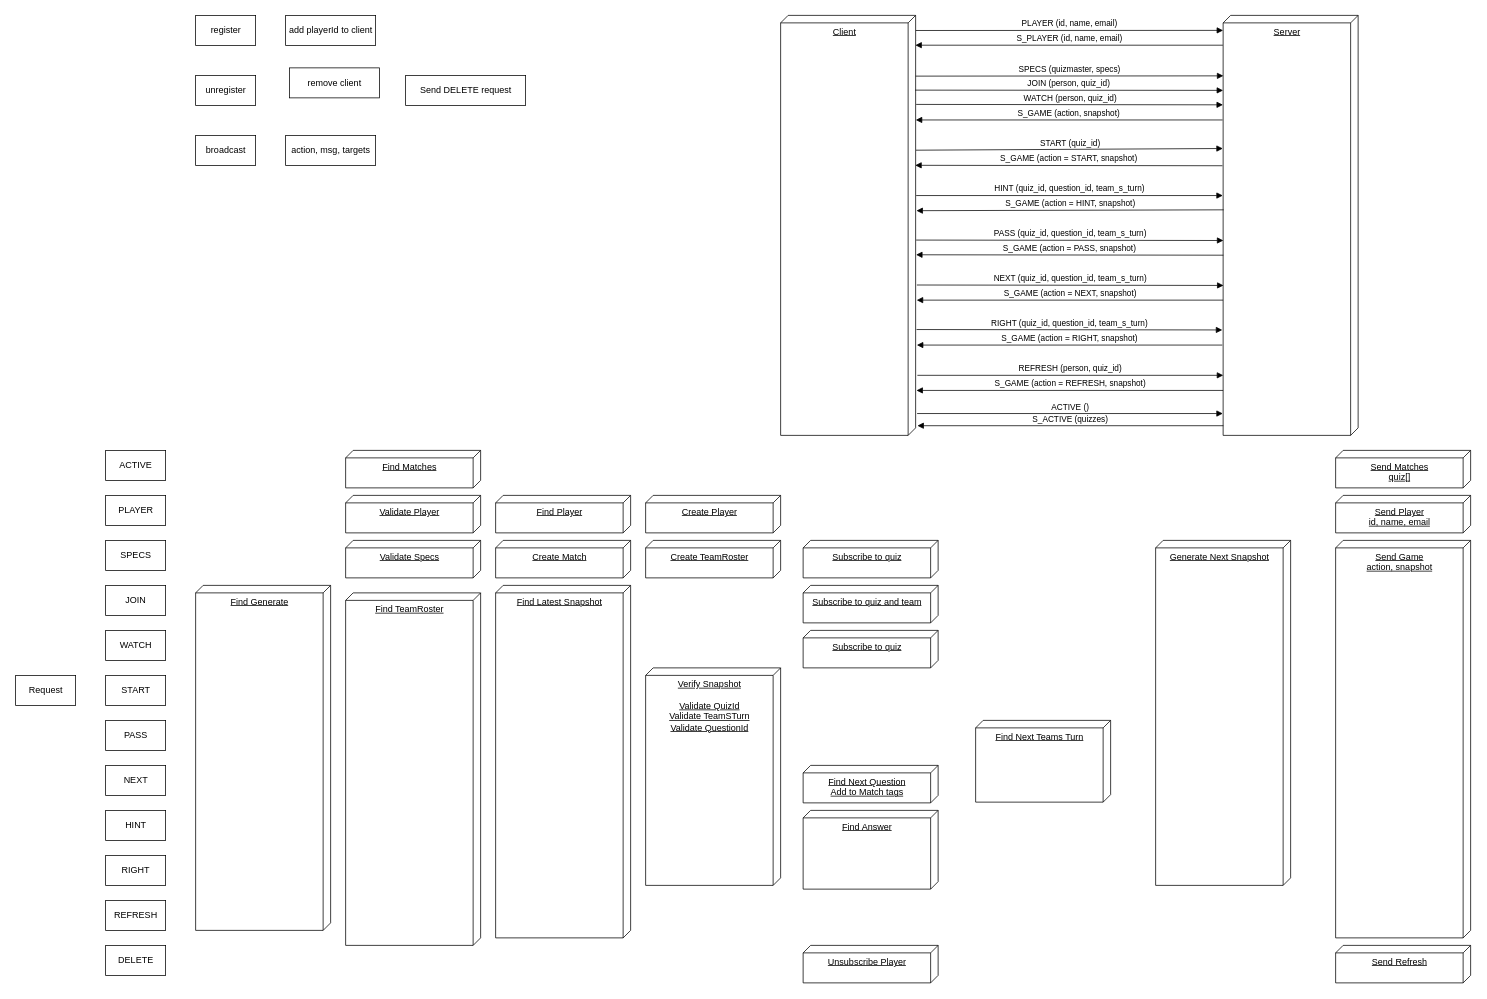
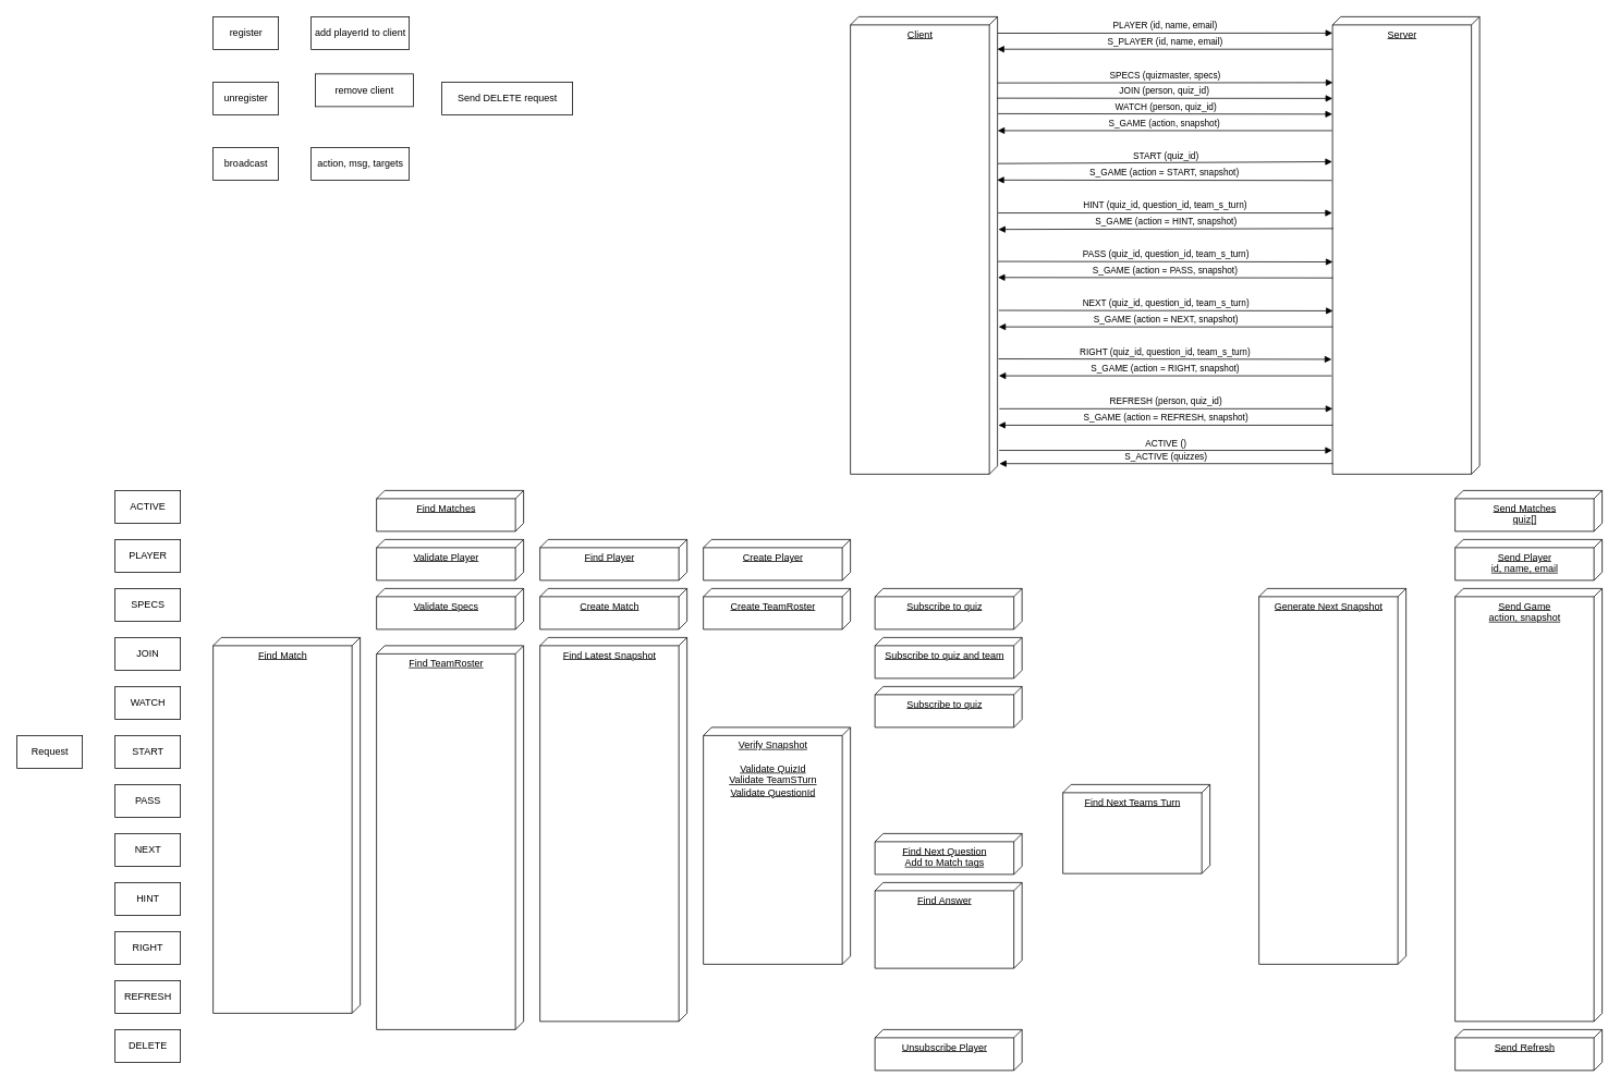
  <mxCell id="0" />
  <mxCell id="1" parent="0" />
  <mxCell id="2" value="PLAYER (id, name, email)" style="html=1;verticalAlign=bottom;endArrow=block;exitX=0.036;exitY=0;exitDx=0;exitDy=0;exitPerimeter=0;" edge="1" parent="1" source="4"><mxGeometry width="80" relative="1" as="geometry"><mxPoint x="1230" y="50" as="sourcePoint" /><mxPoint x="1630" y="40" as="targetPoint" /></mxGeometry></mxCell>
  <mxCell id="3" value="Server" style="verticalAlign=top;align=center;spacingTop=8;spacingLeft=2;spacingRight=12;shape=cube;size=10;direction=south;fontStyle=4;html=1;" vertex="1" parent="1"><mxGeometry x="1630" y="20" width="180" height="560" as="geometry" /></mxCell>
  <mxCell id="4" value="Client" style="verticalAlign=top;align=center;spacingTop=8;spacingLeft=2;spacingRight=12;shape=cube;size=10;direction=south;fontStyle=4;html=1;" vertex="1" parent="1"><mxGeometry x="1040" y="20" width="180" height="560" as="geometry" /></mxCell>
  <mxCell id="5" value="S_PLAYER (id, name, email)" style="html=1;verticalAlign=bottom;endArrow=block;entryX=0.071;entryY=0.002;entryDx=0;entryDy=0;entryPerimeter=0;exitX=0.071;exitY=1.002;exitDx=0;exitDy=0;exitPerimeter=0;" edge="1" parent="1" source="3" target="4"><mxGeometry width="80" relative="1" as="geometry"><mxPoint x="1628" y="68" as="sourcePoint" /><mxPoint x="1530" y="30" as="targetPoint" /></mxGeometry></mxCell>
  <mxCell id="6" value="SPECS (quizmaster, specs)" style="html=1;verticalAlign=bottom;endArrow=block;entryX=0.144;entryY=0.998;entryDx=0;entryDy=0;entryPerimeter=0;" edge="1" parent="1" target="3"><mxGeometry width="80" relative="1" as="geometry"><mxPoint x="1220" y="101" as="sourcePoint" /><mxPoint x="1640" y="60" as="targetPoint" /></mxGeometry></mxCell>
  <mxCell id="7" value="S_GAME (action, snapshot)" style="html=1;verticalAlign=bottom;endArrow=block;entryX=0.249;entryY=-0.001;entryDx=0;entryDy=0;entryPerimeter=0;exitX=0.249;exitY=1.004;exitDx=0;exitDy=0;exitPerimeter=0;" edge="1" parent="1" source="3" target="4"><mxGeometry width="80" relative="1" as="geometry"><mxPoint x="1629" y="180" as="sourcePoint" /><mxPoint x="1220" y="180" as="targetPoint" /></mxGeometry></mxCell>
  <mxCell id="8" value="JOIN (person, quiz_id)" style="html=1;verticalAlign=bottom;endArrow=block;exitX=0.178;exitY=0.003;exitDx=0;exitDy=0;exitPerimeter=0;" edge="1" parent="1" source="4"><mxGeometry width="80" relative="1" as="geometry"><mxPoint x="1225" y="130" as="sourcePoint" /><mxPoint x="1630" y="120" as="targetPoint" /></mxGeometry></mxCell>
  <mxCell id="9" value="WATCH (person, quiz_id)" style="html=1;verticalAlign=bottom;endArrow=block;exitX=0.212;exitY=-0.004;exitDx=0;exitDy=0;exitPerimeter=0;entryX=0.213;entryY=1.001;entryDx=0;entryDy=0;entryPerimeter=0;" edge="1" parent="1" source="4" target="3"><mxGeometry width="80" relative="1" as="geometry"><mxPoint x="1229.46" y="129.68" as="sourcePoint" /><mxPoint x="1640" y="130" as="targetPoint" /></mxGeometry></mxCell>
  <mxCell id="10" value="S_GAME (action = START, snapshot)" style="html=1;verticalAlign=bottom;endArrow=block;entryX=0.357;entryY=0.003;entryDx=0;entryDy=0;entryPerimeter=0;exitX=0.358;exitY=1.005;exitDx=0;exitDy=0;exitPerimeter=0;" edge="1" parent="1" source="3" target="4"><mxGeometry width="80" relative="1" as="geometry"><mxPoint x="1639.28" y="169.44" as="sourcePoint" /><mxPoint x="1230.18" y="169.44" as="targetPoint" /></mxGeometry></mxCell>
  <mxCell id="11" value="START (quiz_id)" style="html=1;verticalAlign=bottom;endArrow=block;exitX=0.321;exitY=-0.003;exitDx=0;exitDy=0;exitPerimeter=0;entryX=0.317;entryY=1.002;entryDx=0;entryDy=0;entryPerimeter=0;" edge="1" parent="1" source="4" target="3"><mxGeometry width="80" relative="1" as="geometry"><mxPoint x="1230.72" y="148.72" as="sourcePoint" /><mxPoint x="1639.82" y="149.28" as="targetPoint" /></mxGeometry></mxCell>
  <mxCell id="12" value="S_GAME (action = HINT, snapshot)" style="html=1;verticalAlign=bottom;endArrow=block;entryX=0.465;entryY=-0.006;entryDx=0;entryDy=0;entryPerimeter=0;exitX=0.463;exitY=0.996;exitDx=0;exitDy=0;exitPerimeter=0;" edge="1" parent="1" source="3" target="4"><mxGeometry width="80" relative="1" as="geometry"><mxPoint x="1639.1" y="230.48" as="sourcePoint" /><mxPoint x="1229.46" y="229.92" as="targetPoint" /></mxGeometry></mxCell>
  <mxCell id="13" value="HINT (quiz_id, question_id, team_s_turn)" style="html=1;verticalAlign=bottom;endArrow=block;exitX=0.429;exitY=-0.004;exitDx=0;exitDy=0;exitPerimeter=0;entryX=0.429;entryY=1.002;entryDx=0;entryDy=0;entryPerimeter=0;" edge="1" parent="1" source="4" target="3"><mxGeometry width="80" relative="1" as="geometry"><mxPoint x="1230.54" y="209.76" as="sourcePoint" /><mxPoint x="1639.64" y="207.52" as="targetPoint" /></mxGeometry></mxCell>
  <mxCell id="14" value="S_GAME (action = PASS, snapshot)" style="html=1;verticalAlign=bottom;endArrow=block;exitX=0.571;exitY=0.998;exitDx=0;exitDy=0;exitPerimeter=0;entryX=0.57;entryY=-0.003;entryDx=0;entryDy=0;entryPerimeter=0;" edge="1" parent="1" source="3" target="4"><mxGeometry width="80" relative="1" as="geometry"><mxPoint x="1640.72" y="289.28" as="sourcePoint" /><mxPoint x="1223" y="339" as="targetPoint" /></mxGeometry></mxCell>
  <mxCell id="15" value="PASS (quiz_id, question_id, team_s_turn)" style="html=1;verticalAlign=bottom;endArrow=block;exitX=0.535;exitY=-0.004;exitDx=0;exitDy=0;exitPerimeter=0;entryX=0.536;entryY=0.998;entryDx=0;entryDy=0;entryPerimeter=0;" edge="1" parent="1" source="4" target="3"><mxGeometry width="80" relative="1" as="geometry"><mxPoint x="1230.72" y="270.24" as="sourcePoint" /><mxPoint x="1639.64" y="270.24" as="targetPoint" /></mxGeometry></mxCell>
  <mxCell id="16" value="S_GAME (action = NEXT, snapshot)" style="html=1;verticalAlign=bottom;endArrow=block;entryX=0.678;entryY=-0.008;entryDx=0;entryDy=0;entryPerimeter=0;exitX=0.678;exitY=1;exitDx=0;exitDy=0;exitPerimeter=0;" edge="1" parent="1" source="3" target="4"><mxGeometry width="80" relative="1" as="geometry"><mxPoint x="1640.36" y="349.76" as="sourcePoint" /><mxPoint x="1232.7" y="349.2" as="targetPoint" /></mxGeometry></mxCell>
  <mxCell id="17" value="NEXT (quiz_id, question_id, team_s_turn)" style="html=1;verticalAlign=bottom;endArrow=block;exitX=0.642;exitY=-0.009;exitDx=0;exitDy=0;exitPerimeter=0;entryX=0.643;entryY=0.997;entryDx=0;entryDy=0;entryPerimeter=0;" edge="1" parent="1" source="4" target="3"><mxGeometry width="80" relative="1" as="geometry"><mxPoint x="1230.72" y="329.6" as="sourcePoint" /><mxPoint x="1640.36" y="330.16" as="targetPoint" /></mxGeometry></mxCell>
  <mxCell id="18" value="S_GAME (action = RIGHT, snapshot)" style="html=1;verticalAlign=bottom;endArrow=block;entryX=0.785;entryY=-0.009;entryDx=0;entryDy=0;entryPerimeter=0;exitX=0.785;exitY=1.006;exitDx=0;exitDy=0;exitPerimeter=0;" edge="1" parent="1" source="3" target="4"><mxGeometry width="80" relative="1" as="geometry"><mxPoint x="1640" y="409.68" as="sourcePoint" /><mxPoint x="1231.44" y="409.68" as="targetPoint" /></mxGeometry></mxCell>
  <mxCell id="19" value="RIGHT (quiz_id, question_id, team_s_turn)" style="html=1;verticalAlign=bottom;endArrow=block;exitX=0.748;exitY=-0.007;exitDx=0;exitDy=0;exitPerimeter=0;entryX=0.749;entryY=1.006;entryDx=0;entryDy=0;entryPerimeter=0;" edge="1" parent="1" source="4" target="3"><mxGeometry width="80" relative="1" as="geometry"><mxPoint x="1231.62" y="389.52" as="sourcePoint" /><mxPoint x="1640.54" y="390.08" as="targetPoint" /></mxGeometry></mxCell>
  <mxCell id="20" value="S_GAME (action = REFRESH, snapshot)" style="html=1;verticalAlign=bottom;endArrow=block;entryX=0.893;entryY=-0.006;entryDx=0;entryDy=0;entryPerimeter=0;exitX=0.893;exitY=1;exitDx=0;exitDy=0;exitPerimeter=0;" edge="1" parent="1" source="3" target="4"><mxGeometry width="80" relative="1" as="geometry"><mxPoint x="1638.92" y="469.6" as="sourcePoint" /><mxPoint x="1231.62" y="469.6" as="targetPoint" /></mxGeometry></mxCell>
  <mxCell id="21" value="REFRESH (person, quiz_id)" style="html=1;verticalAlign=bottom;endArrow=block;exitX=0.857;exitY=-0.013;exitDx=0;exitDy=0;exitPerimeter=0;entryX=0.857;entryY=0.999;entryDx=0;entryDy=0;entryPerimeter=0;" edge="1" parent="1" source="4" target="3"><mxGeometry width="80" relative="1" as="geometry"><mxPoint x="1231.26" y="448.88" as="sourcePoint" /><mxPoint x="1638.92" y="449.44" as="targetPoint" /></mxGeometry></mxCell>
  <mxCell id="22" value="Send Player&lt;br&gt;id, name, email" style="verticalAlign=top;align=center;spacingTop=8;spacingLeft=2;spacingRight=12;shape=cube;size=10;direction=south;fontStyle=4;html=1;" vertex="1" parent="1"><mxGeometry x="1780" y="660" width="180" height="50" as="geometry" /></mxCell>
  <mxCell id="23" value="Send Game&lt;br&gt;action, snapshot" style="verticalAlign=top;align=center;spacingTop=8;spacingLeft=2;spacingRight=12;shape=cube;size=10;direction=south;fontStyle=4;html=1;" vertex="1" parent="1"><mxGeometry x="1780" y="720" width="180" height="530" as="geometry" /></mxCell>
  <mxCell id="24" value="Validate Player" style="verticalAlign=top;align=center;spacingTop=8;spacingLeft=2;spacingRight=12;shape=cube;size=10;direction=south;fontStyle=4;html=1;" vertex="1" parent="1"><mxGeometry x="460" y="660" width="180" height="50" as="geometry" /></mxCell>
  <mxCell id="25" value="Validate Specs" style="verticalAlign=top;align=center;spacingTop=8;spacingLeft=2;spacingRight=12;shape=cube;size=10;direction=south;fontStyle=4;html=1;" vertex="1" parent="1"><mxGeometry x="460" y="720" width="180" height="50" as="geometry" /></mxCell>
  <mxCell id="26" value="Request" style="html=1;" vertex="1" parent="1"><mxGeometry x="20" y="900" width="80" height="40" as="geometry" /></mxCell>
  <mxCell id="27" value="PLAYER" style="html=1;" vertex="1" parent="1"><mxGeometry x="140" y="660" width="80" height="40" as="geometry" /></mxCell>
  <mxCell id="28" value="SPECS" style="html=1;" vertex="1" parent="1"><mxGeometry x="140" y="720" width="80" height="40" as="geometry" /></mxCell>
  <mxCell id="29" value="JOIN" style="html=1;" vertex="1" parent="1"><mxGeometry x="140" y="780" width="80" height="40" as="geometry" /></mxCell>
  <mxCell id="30" value="WATCH" style="html=1;" vertex="1" parent="1"><mxGeometry x="140" y="840" width="80" height="40" as="geometry" /></mxCell>
  <mxCell id="31" value="START" style="html=1;" vertex="1" parent="1"><mxGeometry x="140" y="900" width="80" height="40" as="geometry" /></mxCell>
  <mxCell id="32" value="PASS" style="html=1;" vertex="1" parent="1"><mxGeometry x="140" y="960" width="80" height="40" as="geometry" /></mxCell>
  <mxCell id="33" value="NEXT" style="html=1;" vertex="1" parent="1"><mxGeometry x="140" y="1020" width="80" height="40" as="geometry" /></mxCell>
  <mxCell id="34" value="HINT" style="html=1;" vertex="1" parent="1"><mxGeometry x="140" y="1080" width="80" height="40" as="geometry" /></mxCell>
  <mxCell id="35" value="RIGHT" style="html=1;" vertex="1" parent="1"><mxGeometry x="140" y="1140" width="80" height="40" as="geometry" /></mxCell>
  <mxCell id="36" value="REFRESH" style="html=1;" vertex="1" parent="1"><mxGeometry x="140" y="1200" width="80" height="40" as="geometry" /></mxCell>
  <mxCell id="37" value="Find Player" style="verticalAlign=top;align=center;spacingTop=8;spacingLeft=2;spacingRight=12;shape=cube;size=10;direction=south;fontStyle=4;html=1;" vertex="1" parent="1"><mxGeometry x="660" y="660" width="180" height="50" as="geometry" /></mxCell>
  <mxCell id="38" value="Create Player" style="verticalAlign=top;align=center;spacingTop=8;spacingLeft=2;spacingRight=12;shape=cube;size=10;direction=south;fontStyle=4;html=1;" vertex="1" parent="1"><mxGeometry x="860" y="660" width="180" height="50" as="geometry" /></mxCell>
  <mxCell id="39" value="Find TeamRoster" style="verticalAlign=top;align=center;spacingTop=8;spacingLeft=2;spacingRight=12;shape=cube;size=10;direction=south;fontStyle=4;html=1;" vertex="1" parent="1"><mxGeometry x="460" y="790" width="180" height="470" as="geometry" /></mxCell>
- <mxCell id="40" value="Find Generate" style="verticalAlign=top;align=center;spacingTop=8;spacingLeft=2;spacingRight=12;shape=cube;size=10;direction=south;fontStyle=4;html=1;" vertex="1" parent="1"><mxGeometry x="260" y="780" width="180" height="460" as="geometry" /></mxCell>
+ <mxCell id="40" value="Find Match" style="verticalAlign=top;align=center;spacingTop=8;spacingLeft=2;spacingRight=12;shape=cube;size=10;direction=south;fontStyle=4;html=1;" vertex="1" parent="1"><mxGeometry x="260" y="780" width="180" height="460" as="geometry" /></mxCell>
  <mxCell id="41" value="Find Latest Snapshot" style="verticalAlign=top;align=center;spacingTop=8;spacingLeft=2;spacingRight=12;shape=cube;size=10;direction=south;fontStyle=4;html=1;" vertex="1" parent="1"><mxGeometry x="660" y="780" width="180" height="470" as="geometry" /></mxCell>
  <mxCell id="42" value="Create Match" style="verticalAlign=top;align=center;spacingTop=8;spacingLeft=2;spacingRight=12;shape=cube;size=10;direction=south;fontStyle=4;html=1;" vertex="1" parent="1"><mxGeometry x="660" y="720" width="180" height="50" as="geometry" /></mxCell>
  <mxCell id="43" value="Verify Snapshot&lt;br&gt;&lt;br&gt;Validate QuizId&lt;br&gt;Validate TeamSTurn&lt;br&gt;Validate QuestionId" style="verticalAlign=top;align=center;spacingTop=8;spacingLeft=2;spacingRight=12;shape=cube;size=10;direction=south;fontStyle=4;html=1;" vertex="1" parent="1"><mxGeometry x="860" y="890" width="180" height="290" as="geometry" /></mxCell>
  <mxCell id="44" value="Find Next Question &lt;br&gt;Add to Match tags" style="verticalAlign=top;align=center;spacingTop=8;spacingLeft=2;spacingRight=12;shape=cube;size=10;direction=south;fontStyle=4;html=1;" vertex="1" parent="1"><mxGeometry x="1070" y="1020" width="180" height="50" as="geometry" /></mxCell>
  <mxCell id="45" value="Generate Next Snapshot" style="verticalAlign=top;align=center;spacingTop=8;spacingLeft=2;spacingRight=12;shape=cube;size=10;direction=south;fontStyle=4;html=1;" vertex="1" parent="1"><mxGeometry x="1540" y="720" width="180" height="460" as="geometry" /></mxCell>
  <mxCell id="46" value="Find Answer" style="verticalAlign=top;align=center;spacingTop=8;spacingLeft=2;spacingRight=12;shape=cube;size=10;direction=south;fontStyle=4;html=1;" vertex="1" parent="1"><mxGeometry x="1070" y="1080" width="180" height="105" as="geometry" /></mxCell>
  <mxCell id="47" value="ACTIVE" style="html=1;" vertex="1" parent="1"><mxGeometry x="140" y="600" width="80" height="40" as="geometry" /></mxCell>
  <mxCell id="48" value="Find Matches" style="verticalAlign=top;align=center;spacingTop=8;spacingLeft=2;spacingRight=12;shape=cube;size=10;direction=south;fontStyle=4;html=1;" vertex="1" parent="1"><mxGeometry x="460" y="600" width="180" height="50" as="geometry" /></mxCell>
  <mxCell id="49" value="Send Matches&lt;br&gt;quiz[]" style="verticalAlign=top;align=center;spacingTop=8;spacingLeft=2;spacingRight=12;shape=cube;size=10;direction=south;fontStyle=4;html=1;" vertex="1" parent="1"><mxGeometry x="1780" y="600" width="180" height="50" as="geometry" /></mxCell>
  <mxCell id="50" value="S_ACTIVE (quizzes)" style="html=1;verticalAlign=bottom;endArrow=block;entryX=0.977;entryY=-0.013;entryDx=0;entryDy=0;entryPerimeter=0;exitX=0.977;exitY=0.998;exitDx=0;exitDy=0;exitPerimeter=0;" edge="1" parent="1" source="3" target="4"><mxGeometry width="80" relative="1" as="geometry"><mxPoint x="1640" y="530.08" as="sourcePoint" /><mxPoint x="1231.08" y="530.08" as="targetPoint" /></mxGeometry></mxCell>
  <mxCell id="51" value="ACTIVE ()" style="html=1;verticalAlign=bottom;endArrow=block;exitX=0.948;exitY=-0.011;exitDx=0;exitDy=0;exitPerimeter=0;entryX=0.948;entryY=1.002;entryDx=0;entryDy=0;entryPerimeter=0;" edge="1" parent="1" source="4" target="3"><mxGeometry width="80" relative="1" as="geometry"><mxPoint x="1232.34" y="509.92" as="sourcePoint" /><mxPoint x="1640.18" y="509.92" as="targetPoint" /></mxGeometry></mxCell>
  <mxCell id="52" value="Create TeamRoster" style="verticalAlign=top;align=center;spacingTop=8;spacingLeft=2;spacingRight=12;shape=cube;size=10;direction=south;fontStyle=4;html=1;" vertex="1" parent="1"><mxGeometry x="860" y="720" width="180" height="50" as="geometry" /></mxCell>
  <mxCell id="53" value="Subscribe to quiz and team" style="verticalAlign=top;align=center;spacingTop=8;spacingLeft=2;spacingRight=12;shape=cube;size=10;direction=south;fontStyle=4;html=1;" vertex="1" parent="1"><mxGeometry x="1070" y="780" width="180" height="50" as="geometry" /></mxCell>
  <mxCell id="54" value="Subscribe to quiz" style="verticalAlign=top;align=center;spacingTop=8;spacingLeft=2;spacingRight=12;shape=cube;size=10;direction=south;fontStyle=4;html=1;" vertex="1" parent="1"><mxGeometry x="1070" y="840" width="180" height="50" as="geometry" /></mxCell>
  <mxCell id="55" value="Subscribe to quiz" style="verticalAlign=top;align=center;spacingTop=8;spacingLeft=2;spacingRight=12;shape=cube;size=10;direction=south;fontStyle=4;html=1;" vertex="1" parent="1"><mxGeometry x="1070" y="720" width="180" height="50" as="geometry" /></mxCell>
  <mxCell id="56" value="Find Next Teams Turn" style="verticalAlign=top;align=center;spacingTop=8;spacingLeft=2;spacingRight=12;shape=cube;size=10;direction=south;fontStyle=4;html=1;" vertex="1" parent="1"><mxGeometry x="1300" y="960" width="180" height="109" as="geometry" /></mxCell>
  <mxCell id="57" value="register" style="html=1;" vertex="1" parent="1"><mxGeometry x="260" y="20" width="80" height="40" as="geometry" /></mxCell>
  <mxCell id="58" value="unregister" style="html=1;" vertex="1" parent="1"><mxGeometry x="260" y="100" width="80" height="40" as="geometry" /></mxCell>
  <mxCell id="59" value="broadcast" style="html=1;" vertex="1" parent="1"><mxGeometry x="260" y="180" width="80" height="40" as="geometry" /></mxCell>
  <mxCell id="60" value="add playerId to client" style="html=1;" vertex="1" parent="1"><mxGeometry x="380" y="20" width="120" height="40" as="geometry" /></mxCell>
  <mxCell id="61" value="remove client" style="html=1;" vertex="1" parent="1"><mxGeometry x="385" y="90" width="120" height="40" as="geometry" /></mxCell>
  <mxCell id="62" value="action, msg, targets" style="html=1;" vertex="1" parent="1"><mxGeometry x="380" y="180" width="120" height="40" as="geometry" /></mxCell>
  <mxCell id="63" value="DELETE" style="html=1;" vertex="1" parent="1"><mxGeometry x="140" y="1260" width="80" height="40" as="geometry" /></mxCell>
  <mxCell id="64" value="Unsubscribe Player" style="verticalAlign=top;align=center;spacingTop=8;spacingLeft=2;spacingRight=12;shape=cube;size=10;direction=south;fontStyle=4;html=1;" vertex="1" parent="1"><mxGeometry x="1070" y="1260" width="180" height="50" as="geometry" /></mxCell>
  <mxCell id="65" value="Send Refresh" style="verticalAlign=top;align=center;spacingTop=8;spacingLeft=2;spacingRight=12;shape=cube;size=10;direction=south;fontStyle=4;html=1;" vertex="1" parent="1"><mxGeometry x="1780" y="1260" width="180" height="50" as="geometry" /></mxCell>
  <mxCell id="66" value="Send DELETE request" style="html=1;" vertex="1" parent="1"><mxGeometry x="540" y="100" width="160" height="40" as="geometry" /></mxCell>
